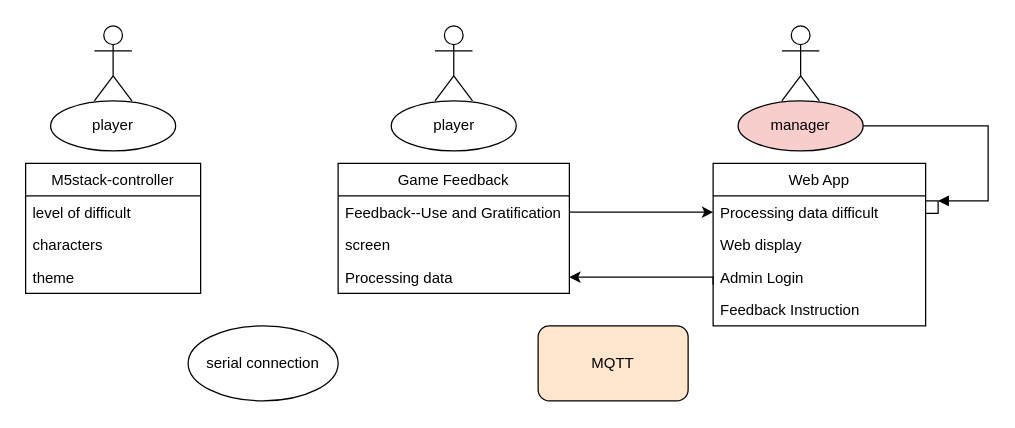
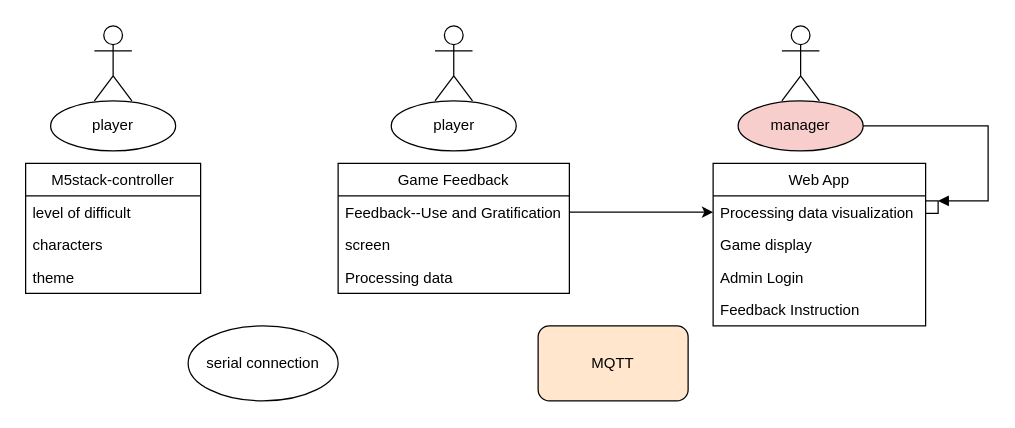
  <mxCell id="0" />
  <mxCell id="1" parent="0" />
  <mxCell id="2" value="M5stack-controller" style="swimlane;fontStyle=0;childLayout=stackLayout;horizontal=1;startSize=26;fillColor=none;horizontalStack=0;resizeParent=1;resizeParentMax=0;resizeLast=0;collapsible=1;marginBottom=0;" parent="1" vertex="1"><mxGeometry x="20" y="130" width="140" height="104" as="geometry" /></mxCell>
  <mxCell id="3" value="level of difficult" style="text;strokeColor=none;fillColor=none;align=left;verticalAlign=top;spacingLeft=4;spacingRight=4;overflow=hidden;rotatable=0;points=[[0,0.5],[1,0.5]];portConstraint=eastwest;" parent="2" vertex="1"><mxGeometry y="26" width="140" height="26" as="geometry" /></mxCell>
  <mxCell id="4" value="characters" style="text;strokeColor=none;fillColor=none;align=left;verticalAlign=top;spacingLeft=4;spacingRight=4;overflow=hidden;rotatable=0;points=[[0,0.5],[1,0.5]];portConstraint=eastwest;" parent="2" vertex="1"><mxGeometry y="52" width="140" height="26" as="geometry" /></mxCell>
  <mxCell id="5" value="theme" style="text;strokeColor=none;fillColor=none;align=left;verticalAlign=top;spacingLeft=4;spacingRight=4;overflow=hidden;rotatable=0;points=[[0,0.5],[1,0.5]];portConstraint=eastwest;" parent="2" vertex="1"><mxGeometry y="78" width="140" height="26" as="geometry" /></mxCell>
  <mxCell id="6" value="Game Feedback" style="swimlane;fontStyle=0;childLayout=stackLayout;horizontal=1;startSize=26;fillColor=none;horizontalStack=0;resizeParent=1;resizeParentMax=0;resizeLast=0;collapsible=1;marginBottom=0;" parent="1" vertex="1"><mxGeometry x="270" y="130" width="185" height="104" as="geometry" /></mxCell>
  <mxCell id="7" value="Feedback--Use and Gratification" style="text;strokeColor=none;fillColor=none;spacingLeft=4;spacingRight=4;overflow=hidden;rotatable=0;points=[[0,0.5],[1,0.5]];portConstraint=eastwest;fontSize=12;fontFamily=Helvetica;" parent="6" vertex="1"><mxGeometry y="26" width="185" height="26" as="geometry" /></mxCell>
  <mxCell id="8" value="screen" style="text;strokeColor=none;fillColor=none;spacingLeft=4;spacingRight=4;overflow=hidden;rotatable=0;points=[[0,0.5],[1,0.5]];portConstraint=eastwest;fontSize=12;" parent="6" vertex="1"><mxGeometry y="52" width="185" height="26" as="geometry" /></mxCell>
  <mxCell id="9" value="Processing data" style="text;strokeColor=none;fillColor=none;align=left;verticalAlign=top;spacingLeft=4;spacingRight=4;overflow=hidden;rotatable=0;points=[[0,0.5],[1,0.5]];portConstraint=eastwest;" parent="6" vertex="1"><mxGeometry y="78" width="185" height="26" as="geometry" /></mxCell>
  <mxCell id="10" value="Web App" style="swimlane;fontStyle=0;childLayout=stackLayout;horizontal=1;startSize=26;fillColor=none;horizontalStack=0;resizeParent=1;resizeParentMax=0;resizeLast=0;collapsible=1;marginBottom=0;" parent="1" vertex="1"><mxGeometry x="570" y="130" width="170" height="130" as="geometry" /></mxCell>
- <mxCell id="11" value="Processing data difficult" style="text;strokeColor=none;fillColor=none;align=left;verticalAlign=top;spacingLeft=4;spacingRight=4;overflow=hidden;rotatable=0;points=[[0,0.5],[1,0.5]];portConstraint=eastwest;" parent="10" vertex="1"><mxGeometry y="26" width="170" height="26" as="geometry" /></mxCell>
- <mxCell id="12" value="Web display" style="text;strokeColor=none;fillColor=none;spacingLeft=4;spacingRight=4;overflow=hidden;rotatable=0;points=[[0,0.5],[1,0.5]];portConstraint=eastwest;fontSize=12;" parent="10" vertex="1"><mxGeometry y="52" width="170" height="26" as="geometry" /></mxCell>
+ <mxCell id="11" value="Processing data visualization" style="text;strokeColor=none;fillColor=none;align=left;verticalAlign=top;spacingLeft=4;spacingRight=4;overflow=hidden;rotatable=0;points=[[0,0.5],[1,0.5]];portConstraint=eastwest;" parent="10" vertex="1"><mxGeometry y="26" width="170" height="26" as="geometry" /></mxCell>
+ <mxCell id="12" value="Game display" style="text;strokeColor=none;fillColor=none;spacingLeft=4;spacingRight=4;overflow=hidden;rotatable=0;points=[[0,0.5],[1,0.5]];portConstraint=eastwest;fontSize=12;" parent="10" vertex="1"><mxGeometry y="52" width="170" height="26" as="geometry" /></mxCell>
  <mxCell id="13" value="Admin Login" style="text;strokeColor=none;fillColor=none;spacingLeft=4;spacingRight=4;overflow=hidden;rotatable=0;points=[[0,0.5],[1,0.5]];portConstraint=eastwest;fontSize=12;" vertex="1" parent="10"><mxGeometry y="78" width="170" height="26" as="geometry" /></mxCell>
  <mxCell id="14" value="Feedback Instruction  " style="text;strokeColor=none;fillColor=none;spacingLeft=4;spacingRight=4;overflow=hidden;rotatable=0;points=[[0,0.5],[1,0.5]];portConstraint=eastwest;fontSize=12;" vertex="1" parent="10"><mxGeometry y="104" width="170" height="26" as="geometry" /></mxCell>
  <mxCell id="15" value="Actor" style="shape=umlActor;verticalLabelPosition=bottom;labelBackgroundColor=#ffffff;verticalAlign=top;html=1;" parent="1" vertex="1"><mxGeometry x="75" y="20" width="30" height="60" as="geometry" /></mxCell>
  <mxCell id="16" value="Actor" style="shape=umlActor;verticalLabelPosition=bottom;labelBackgroundColor=#ffffff;verticalAlign=top;html=1;" parent="1" vertex="1"><mxGeometry x="347.5" y="20" width="30" height="60" as="geometry" /></mxCell>
  <mxCell id="17" value="Actor" style="shape=umlActor;verticalLabelPosition=bottom;labelBackgroundColor=#ffffff;verticalAlign=top;html=1;" parent="1" vertex="1"><mxGeometry x="625" y="20" width="30" height="60" as="geometry" /></mxCell>
  <mxCell id="18" value="MQTT" style="rounded=1;whiteSpace=wrap;html=1;fillColor=#ffe6cc;" parent="1" vertex="1"><mxGeometry x="430" y="260" width="120" height="60" as="geometry" /></mxCell>
  <mxCell id="19" value="serial connection" style="ellipse;whiteSpace=wrap;html=1;" parent="1" vertex="1"><mxGeometry x="150" y="260" width="120" height="60" as="geometry" /></mxCell>
  <mxCell id="20" value="player" style="ellipse;whiteSpace=wrap;html=1;align=center;" parent="1" vertex="1"><mxGeometry x="40" y="80" width="100" height="40" as="geometry" /></mxCell>
  <mxCell id="21" value="player" style="ellipse;whiteSpace=wrap;html=1;align=center;" parent="1" vertex="1"><mxGeometry x="312.5" y="80" width="100" height="40" as="geometry" /></mxCell>
  <mxCell id="22" value="manager" style="ellipse;whiteSpace=wrap;html=1;align=center;fillColor=#f8cecc;" parent="1" vertex="1"><mxGeometry x="590" y="80" width="100" height="40" as="geometry" /></mxCell>
  <mxCell id="23" value="" style="edgeStyle=orthogonalEdgeStyle;rounded=0;orthogonalLoop=1;jettySize=auto;html=1;fontFamily=Helvetica;entryX=0;entryY=0.5;entryDx=0;entryDy=0;exitX=1;exitY=0.5;exitDx=0;exitDy=0;" parent="1" source="7" target="11" edge="1"><mxGeometry relative="1" as="geometry"><Array as="points" /></mxGeometry></mxCell>
- <mxCell id="24" value="" style="edgeStyle=orthogonalEdgeStyle;rounded=0;orthogonalLoop=1;jettySize=auto;html=1;fontFamily=Helvetica;entryX=1;entryY=0.5;entryDx=0;entryDy=0;exitX=0;exitY=0.736;exitDx=0;exitDy=0;exitPerimeter=0;" parent="1" source="13" target="9" edge="1"><mxGeometry relative="1" as="geometry"><Array as="points"><mxPoint x="570" y="221" /></Array></mxGeometry></mxCell>
  <mxCell id="25" value="" style="html=1;points=[];perimeter=orthogonalPerimeter;" vertex="1" parent="1"><mxGeometry x="740" y="160" width="10" height="10" as="geometry" /></mxCell>
  <mxCell id="26" value="" style="edgeStyle=orthogonalEdgeStyle;html=1;align=left;spacingLeft=2;endArrow=block;rounded=0;entryX=1;entryY=0;exitX=1;exitY=0.5;exitDx=0;exitDy=0;" edge="1" target="25" parent="1" source="22"><mxGeometry relative="1" as="geometry"><mxPoint x="755" y="70" as="sourcePoint" /><Array as="points"><mxPoint x="790" y="100" /><mxPoint x="790" y="160" /></Array></mxGeometry></mxCell>
